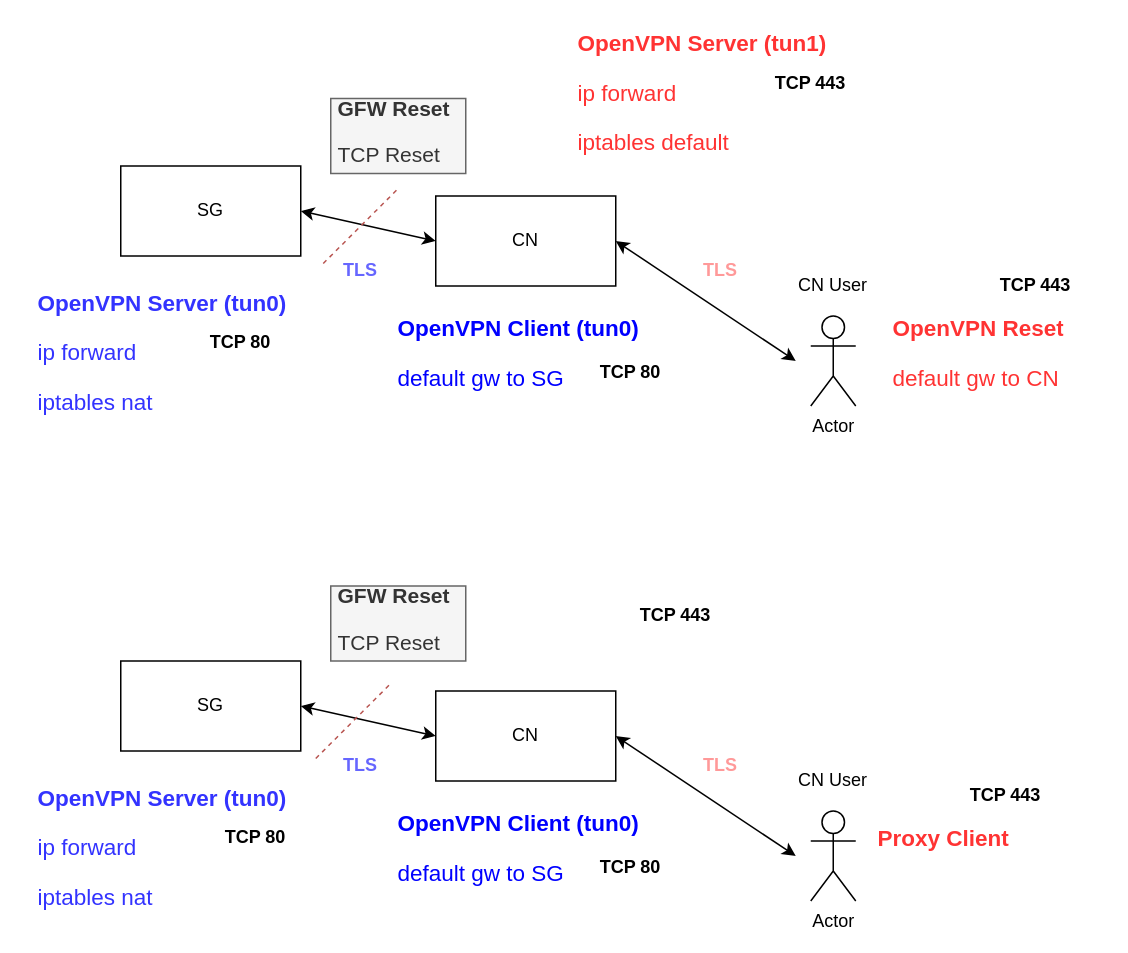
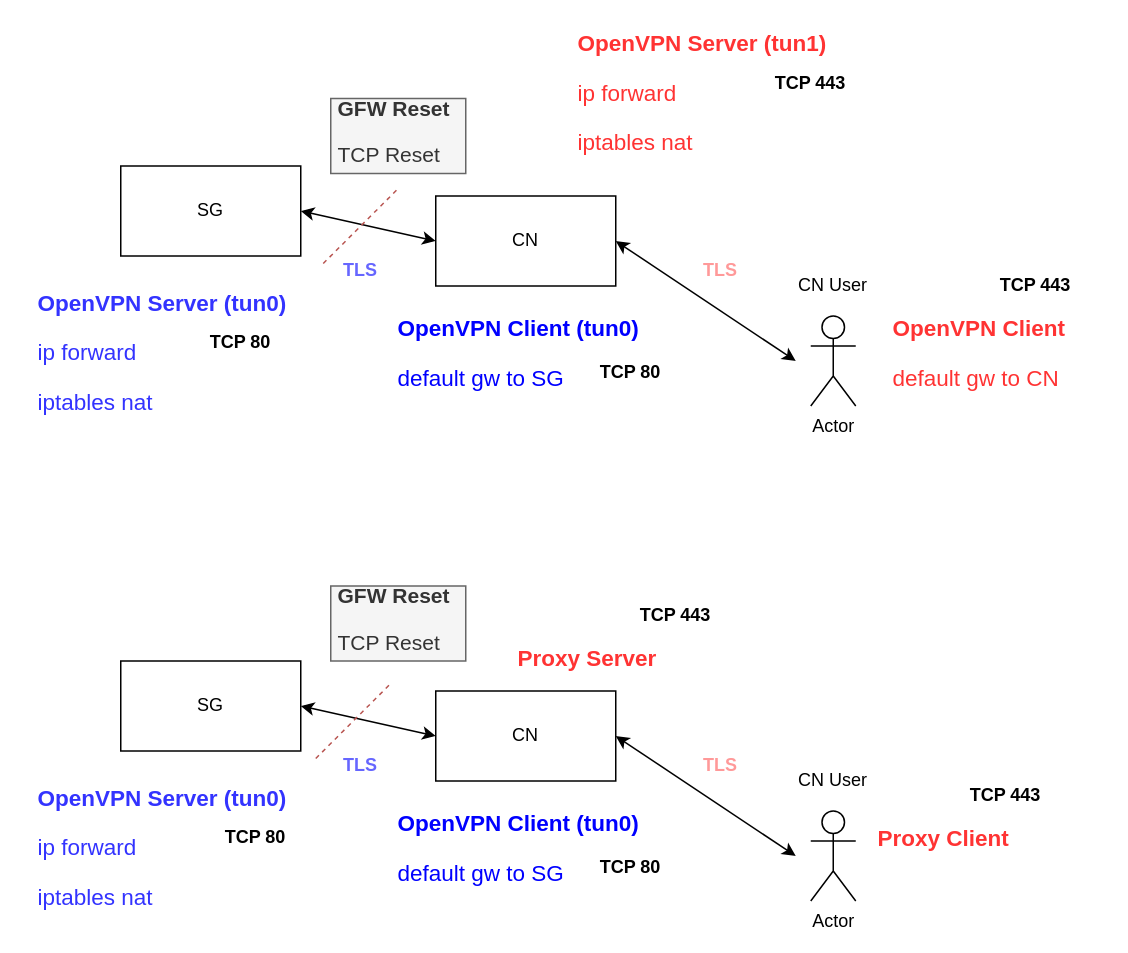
  <mxCell id="0" />
  <mxCell id="1" parent="0" />
  <mxCell id="2" value="" style="rounded=0;whiteSpace=wrap;html=1;" parent="1" vertex="1"><mxGeometry x="290" y="130" width="120" height="60" as="geometry" /></mxCell>
  <mxCell id="3" value="" style="rounded=0;whiteSpace=wrap;html=1;" parent="1" vertex="1"><mxGeometry x="80" y="110" width="120" height="60" as="geometry" /></mxCell>
  <mxCell id="4" value="Actor" style="shape=umlActor;verticalLabelPosition=bottom;labelBackgroundColor=#ffffff;verticalAlign=top;html=1;outlineConnect=0;" parent="1" vertex="1"><mxGeometry x="540" y="210" width="30" height="60" as="geometry" /></mxCell>
  <mxCell id="5" value="SG" style="text;html=1;strokeColor=none;fillColor=none;align=center;verticalAlign=middle;whiteSpace=wrap;rounded=0;" parent="1" vertex="1"><mxGeometry x="120" y="130" width="40" height="20" as="geometry" /></mxCell>
  <mxCell id="6" value="CN" style="text;html=1;strokeColor=none;fillColor=none;align=center;verticalAlign=middle;whiteSpace=wrap;rounded=0;" parent="1" vertex="1"><mxGeometry x="330" y="150" width="40" height="20" as="geometry" /></mxCell>
  <mxCell id="7" value="" style="endArrow=classic;startArrow=classic;html=1;exitX=1;exitY=0.5;exitDx=0;exitDy=0;" parent="1" source="3" edge="1"><mxGeometry width="50" height="50" relative="1" as="geometry"><mxPoint x="200" y="160" as="sourcePoint" /><mxPoint x="290" y="160" as="targetPoint" /></mxGeometry></mxCell>
  <mxCell id="8" value="&lt;b&gt;&lt;font color=&quot;#6666ff&quot;&gt;TLS&lt;/font&gt;&lt;/b&gt;" style="text;html=1;strokeColor=none;fillColor=none;align=center;verticalAlign=middle;whiteSpace=wrap;rounded=0;" parent="1" vertex="1"><mxGeometry x="220" y="170" width="40" height="20" as="geometry" /></mxCell>
  <mxCell id="9" value="CN User" style="text;html=1;strokeColor=none;fillColor=none;align=center;verticalAlign=middle;whiteSpace=wrap;rounded=0;" parent="1" vertex="1"><mxGeometry x="520" y="180" width="70" height="20" as="geometry" /></mxCell>
  <mxCell id="10" value="" style="endArrow=classic;startArrow=classic;html=1;entryX=1;entryY=0.5;entryDx=0;entryDy=0;" parent="1" target="2" edge="1"><mxGeometry width="50" height="50" relative="1" as="geometry"><mxPoint x="530" y="240" as="sourcePoint" /><mxPoint x="370" y="300" as="targetPoint" /></mxGeometry></mxCell>
  <mxCell id="11" value="&lt;h1 style=&quot;font-size: 15px&quot;&gt;&lt;font style=&quot;font-size: 15px&quot; color=&quot;#3333ff&quot;&gt;OpenVPN Server (tun0)&lt;/font&gt;&lt;/h1&gt;&lt;p style=&quot;font-size: 15px&quot;&gt;&lt;font style=&quot;font-size: 15px&quot; color=&quot;#3333ff&quot;&gt;ip forward&lt;/font&gt;&lt;/p&gt;&lt;p style=&quot;font-size: 15px&quot;&gt;&lt;font style=&quot;font-size: 15px&quot; color=&quot;#3333ff&quot;&gt;iptables nat&lt;/font&gt;&lt;/p&gt;" style="text;html=1;strokeColor=none;fillColor=none;spacing=5;spacingTop=-20;whiteSpace=wrap;overflow=hidden;rounded=0;" parent="1" vertex="1"><mxGeometry x="20" y="193" width="180" height="90" as="geometry" /></mxCell>
  <mxCell id="12" value="&lt;h1 style=&quot;font-size: 15px&quot;&gt;&lt;font style=&quot;font-size: 15px&quot; color=&quot;#0000ff&quot;&gt;OpenVPN Client (tun0)&lt;/font&gt;&lt;/h1&gt;&lt;p style=&quot;font-size: 15px&quot;&gt;&lt;font color=&quot;#0000ff&quot;&gt;default gw to SG&lt;/font&gt;&lt;/p&gt;" style="text;html=1;strokeColor=none;fillColor=none;spacing=5;spacingTop=-20;whiteSpace=wrap;overflow=hidden;rounded=0;" parent="1" vertex="1"><mxGeometry x="260" y="210" width="180" height="60" as="geometry" /></mxCell>
- <mxCell id="13" value="&lt;h1 style=&quot;font-size: 15px&quot;&gt;&lt;font style=&quot;font-size: 15px&quot; color=&quot;#ff3333&quot;&gt;OpenVPN Server (tun1)&lt;/font&gt;&lt;/h1&gt;&lt;p style=&quot;font-size: 15px&quot;&gt;&lt;font style=&quot;font-size: 15px&quot; color=&quot;#ff3333&quot;&gt;ip forward&lt;/font&gt;&lt;/p&gt;&lt;p style=&quot;font-size: 15px&quot;&gt;&lt;font style=&quot;font-size: 15px&quot; color=&quot;#ff3333&quot;&gt;iptables default&lt;/font&gt;&lt;/p&gt;" style="text;html=1;strokeColor=none;fillColor=none;spacing=5;spacingTop=-20;whiteSpace=wrap;overflow=hidden;rounded=0;" parent="1" vertex="1"><mxGeometry x="380" y="20" width="180" height="90" as="geometry" /></mxCell>
- <mxCell id="14" value="&lt;h1 style=&quot;font-size: 15px&quot;&gt;&lt;font style=&quot;font-size: 15px&quot; color=&quot;#ff3333&quot;&gt;OpenVPN Reset&lt;/font&gt;&lt;/h1&gt;&lt;p style=&quot;font-size: 15px&quot;&gt;&lt;font color=&quot;#ff3333&quot;&gt;default gw to CN&lt;/font&gt;&lt;/p&gt;" style="text;html=1;strokeColor=none;fillColor=none;spacing=5;spacingTop=-20;whiteSpace=wrap;overflow=hidden;rounded=0;" parent="1" vertex="1"><mxGeometry x="590" y="210" width="140" height="90" as="geometry" /></mxCell>
+ <mxCell id="13" value="&lt;h1 style=&quot;font-size: 15px&quot;&gt;&lt;font style=&quot;font-size: 15px&quot; color=&quot;#ff3333&quot;&gt;OpenVPN Server (tun1)&lt;/font&gt;&lt;/h1&gt;&lt;p style=&quot;font-size: 15px&quot;&gt;&lt;font style=&quot;font-size: 15px&quot; color=&quot;#ff3333&quot;&gt;ip forward&lt;/font&gt;&lt;/p&gt;&lt;p style=&quot;font-size: 15px&quot;&gt;&lt;font style=&quot;font-size: 15px&quot; color=&quot;#ff3333&quot;&gt;iptables nat&lt;/font&gt;&lt;/p&gt;" style="text;html=1;strokeColor=none;fillColor=none;spacing=5;spacingTop=-20;whiteSpace=wrap;overflow=hidden;rounded=0;" parent="1" vertex="1"><mxGeometry x="380" y="20" width="180" height="90" as="geometry" /></mxCell>
+ <mxCell id="14" value="&lt;h1 style=&quot;font-size: 15px&quot;&gt;&lt;font style=&quot;font-size: 15px&quot; color=&quot;#ff3333&quot;&gt;OpenVPN Client&lt;/font&gt;&lt;/h1&gt;&lt;p style=&quot;font-size: 15px&quot;&gt;&lt;font color=&quot;#ff3333&quot;&gt;default gw to CN&lt;/font&gt;&lt;/p&gt;" style="text;html=1;strokeColor=none;fillColor=none;spacing=5;spacingTop=-20;whiteSpace=wrap;overflow=hidden;rounded=0;" parent="1" vertex="1"><mxGeometry x="590" y="210" width="140" height="90" as="geometry" /></mxCell>
  <mxCell id="15" value="&lt;b&gt;&lt;font color=&quot;#ff9999&quot;&gt;TLS&lt;/font&gt;&lt;/b&gt;" style="text;html=1;strokeColor=none;fillColor=none;align=center;verticalAlign=middle;whiteSpace=wrap;rounded=0;" parent="1" vertex="1"><mxGeometry x="460" y="170" width="40" height="20" as="geometry" /></mxCell>
  <mxCell id="16" value="" style="rounded=0;whiteSpace=wrap;html=1;" parent="1" vertex="1"><mxGeometry x="290" y="460" width="120" height="60" as="geometry" /></mxCell>
  <mxCell id="17" value="" style="rounded=0;whiteSpace=wrap;html=1;" parent="1" vertex="1"><mxGeometry x="80" y="440" width="120" height="60" as="geometry" /></mxCell>
  <mxCell id="18" value="Actor" style="shape=umlActor;verticalLabelPosition=bottom;labelBackgroundColor=#ffffff;verticalAlign=top;html=1;outlineConnect=0;" parent="1" vertex="1"><mxGeometry x="540" y="540" width="30" height="60" as="geometry" /></mxCell>
  <mxCell id="19" value="SG" style="text;html=1;strokeColor=none;fillColor=none;align=center;verticalAlign=middle;whiteSpace=wrap;rounded=0;" parent="1" vertex="1"><mxGeometry x="120" y="460" width="40" height="20" as="geometry" /></mxCell>
  <mxCell id="20" value="CN" style="text;html=1;strokeColor=none;fillColor=none;align=center;verticalAlign=middle;whiteSpace=wrap;rounded=0;" parent="1" vertex="1"><mxGeometry x="330" y="480" width="40" height="20" as="geometry" /></mxCell>
  <mxCell id="21" value="" style="endArrow=classic;startArrow=classic;html=1;exitX=1;exitY=0.5;exitDx=0;exitDy=0;" parent="1" source="17" edge="1"><mxGeometry width="50" height="50" relative="1" as="geometry"><mxPoint x="200" y="490" as="sourcePoint" /><mxPoint x="290" y="490" as="targetPoint" /></mxGeometry></mxCell>
  <mxCell id="22" value="&lt;b&gt;&lt;font color=&quot;#6666ff&quot;&gt;TLS&lt;/font&gt;&lt;/b&gt;" style="text;html=1;strokeColor=none;fillColor=none;align=center;verticalAlign=middle;whiteSpace=wrap;rounded=0;" parent="1" vertex="1"><mxGeometry x="220" y="500" width="40" height="20" as="geometry" /></mxCell>
  <mxCell id="23" value="CN User" style="text;html=1;strokeColor=none;fillColor=none;align=center;verticalAlign=middle;whiteSpace=wrap;rounded=0;" parent="1" vertex="1"><mxGeometry x="520" y="510" width="70" height="20" as="geometry" /></mxCell>
  <mxCell id="24" value="" style="endArrow=classic;startArrow=classic;html=1;entryX=1;entryY=0.5;entryDx=0;entryDy=0;" parent="1" target="16" edge="1"><mxGeometry width="50" height="50" relative="1" as="geometry"><mxPoint x="530" y="570" as="sourcePoint" /><mxPoint x="370" y="630" as="targetPoint" /></mxGeometry></mxCell>
  <mxCell id="25" value="&lt;h1 style=&quot;font-size: 15px&quot;&gt;&lt;font style=&quot;font-size: 15px&quot; color=&quot;#3333ff&quot;&gt;OpenVPN Server (tun0)&lt;/font&gt;&lt;/h1&gt;&lt;p style=&quot;font-size: 15px&quot;&gt;&lt;font style=&quot;font-size: 15px&quot; color=&quot;#3333ff&quot;&gt;ip forward&lt;/font&gt;&lt;/p&gt;&lt;p style=&quot;font-size: 15px&quot;&gt;&lt;font style=&quot;font-size: 15px&quot; color=&quot;#3333ff&quot;&gt;iptables nat&lt;/font&gt;&lt;/p&gt;" style="text;html=1;strokeColor=none;fillColor=none;spacing=5;spacingTop=-20;whiteSpace=wrap;overflow=hidden;rounded=0;" parent="1" vertex="1"><mxGeometry x="20" y="523" width="180" height="90" as="geometry" /></mxCell>
  <mxCell id="26" value="&lt;h1 style=&quot;font-size: 15px&quot;&gt;&lt;font style=&quot;font-size: 15px&quot; color=&quot;#0000ff&quot;&gt;OpenVPN Client (tun0)&lt;/font&gt;&lt;/h1&gt;&lt;p style=&quot;font-size: 15px&quot;&gt;&lt;font color=&quot;#0000ff&quot;&gt;default gw to SG&lt;/font&gt;&lt;/p&gt;" style="text;html=1;strokeColor=none;fillColor=none;spacing=5;spacingTop=-20;whiteSpace=wrap;overflow=hidden;rounded=0;" parent="1" vertex="1"><mxGeometry x="260" y="540" width="180" height="60" as="geometry" /></mxCell>
+ <mxCell id="27" value="&lt;h1 style=&quot;font-size: 15px&quot;&gt;&lt;font color=&quot;#ff3333&quot;&gt;Proxy Server&lt;/font&gt;&lt;/h1&gt;" style="text;html=1;strokeColor=none;fillColor=none;spacing=5;spacingTop=-20;whiteSpace=wrap;overflow=hidden;rounded=0;" parent="1" vertex="1"><mxGeometry x="340" y="430" width="110" height="20" as="geometry" /></mxCell>
  <mxCell id="28" value="&lt;h1 style=&quot;font-size: 15px&quot;&gt;&lt;font color=&quot;#ff3333&quot;&gt;Proxy Client&lt;/font&gt;&lt;/h1&gt;" style="text;html=1;strokeColor=none;fillColor=none;spacing=5;spacingTop=-20;whiteSpace=wrap;overflow=hidden;rounded=0;" parent="1" vertex="1"><mxGeometry x="580" y="550" width="100" height="20" as="geometry" /></mxCell>
  <mxCell id="29" value="&lt;b&gt;&lt;font color=&quot;#ff9999&quot;&gt;TLS&lt;/font&gt;&lt;/b&gt;" style="text;html=1;strokeColor=none;fillColor=none;align=center;verticalAlign=middle;whiteSpace=wrap;rounded=0;" parent="1" vertex="1"><mxGeometry x="460" y="500" width="40" height="20" as="geometry" /></mxCell>
  <mxCell id="30" value="TCP 80" style="text;html=1;strokeColor=none;fillColor=none;align=center;verticalAlign=middle;whiteSpace=wrap;rounded=0;fontStyle=1" parent="1" vertex="1"><mxGeometry x="130" y="218" width="60" height="20" as="geometry" /></mxCell>
  <mxCell id="31" value="TCP 80" style="text;html=1;strokeColor=none;fillColor=none;align=center;verticalAlign=middle;whiteSpace=wrap;rounded=0;fontStyle=1" parent="1" vertex="1"><mxGeometry x="390" y="238" width="60" height="20" as="geometry" /></mxCell>
  <mxCell id="32" value="TCP 80" style="text;html=1;strokeColor=none;fillColor=none;align=center;verticalAlign=middle;whiteSpace=wrap;rounded=0;fontStyle=1" parent="1" vertex="1"><mxGeometry x="140" y="548" width="60" height="20" as="geometry" /></mxCell>
  <mxCell id="33" value="TCP 80" style="text;html=1;strokeColor=none;fillColor=none;align=center;verticalAlign=middle;whiteSpace=wrap;rounded=0;fontStyle=1" parent="1" vertex="1"><mxGeometry x="390" y="568" width="60" height="20" as="geometry" /></mxCell>
  <mxCell id="34" value="TCP 443" style="text;html=1;strokeColor=none;fillColor=none;align=center;verticalAlign=middle;whiteSpace=wrap;rounded=0;fontStyle=1" parent="1" vertex="1"><mxGeometry x="510" y="45" width="60" height="20" as="geometry" /></mxCell>
  <mxCell id="35" value="TCP 443" style="text;html=1;strokeColor=none;fillColor=none;align=center;verticalAlign=middle;whiteSpace=wrap;rounded=0;fontStyle=1" parent="1" vertex="1"><mxGeometry x="660" y="180" width="60" height="20" as="geometry" /></mxCell>
  <mxCell id="36" value="TCP 443" style="text;html=1;strokeColor=none;fillColor=none;align=center;verticalAlign=middle;whiteSpace=wrap;rounded=0;fontStyle=1" parent="1" vertex="1"><mxGeometry x="420" y="400" width="60" height="20" as="geometry" /></mxCell>
  <mxCell id="37" value="TCP 443" style="text;html=1;strokeColor=none;fillColor=none;align=center;verticalAlign=middle;whiteSpace=wrap;rounded=0;fontStyle=1" parent="1" vertex="1"><mxGeometry x="640" y="520" width="60" height="20" as="geometry" /></mxCell>
  <mxCell id="38" value="" style="endArrow=none;dashed=1;html=1;fillColor=#f8cecc;strokeColor=#b85450;" edge="1" parent="1"><mxGeometry width="50" height="50" relative="1" as="geometry"><mxPoint x="210" y="505" as="sourcePoint" /><mxPoint x="260" y="455" as="targetPoint" /></mxGeometry></mxCell>
  <mxCell id="39" value="" style="endArrow=none;dashed=1;html=1;fillColor=#f8cecc;strokeColor=#b85450;" edge="1" parent="1"><mxGeometry width="50" height="50" relative="1" as="geometry"><mxPoint x="215" y="175" as="sourcePoint" /><mxPoint x="265" y="125" as="targetPoint" /></mxGeometry></mxCell>
  <mxCell id="40" value="&lt;h1 style=&quot;font-size: 14px&quot;&gt;&lt;font style=&quot;font-size: 14px&quot;&gt;GFW Reset&lt;/font&gt;&lt;/h1&gt;&lt;p style=&quot;font-size: 14px&quot;&gt;&lt;font style=&quot;font-size: 14px&quot;&gt;TCP Reset&lt;/font&gt;&lt;/p&gt;" style="text;html=1;strokeColor=#666666;fillColor=#f5f5f5;spacing=5;spacingTop=-20;whiteSpace=wrap;overflow=hidden;rounded=0;fontColor=#333333;" vertex="1" parent="1"><mxGeometry x="220" y="65" width="90" height="50" as="geometry" /></mxCell>
  <mxCell id="41" value="&lt;h1 style=&quot;font-size: 14px&quot;&gt;&lt;font style=&quot;font-size: 14px&quot;&gt;GFW Reset&lt;/font&gt;&lt;/h1&gt;&lt;p style=&quot;font-size: 14px&quot;&gt;&lt;font style=&quot;font-size: 14px&quot;&gt;TCP Reset&lt;/font&gt;&lt;/p&gt;" style="text;html=1;strokeColor=#666666;fillColor=#f5f5f5;spacing=5;spacingTop=-20;whiteSpace=wrap;overflow=hidden;rounded=0;fontColor=#333333;" vertex="1" parent="1"><mxGeometry x="220" y="390" width="90" height="50" as="geometry" /></mxCell>
